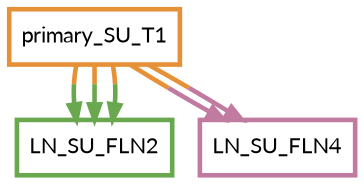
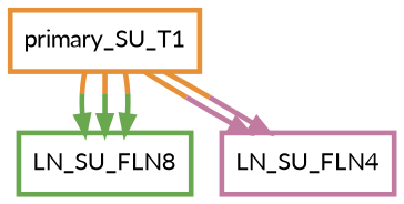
  digraph {
    node [fillcolor=white fontname=Lato penwidth=3.0 shape=box]
    edge [color="#e69138ff;0.5:#6aa84fff" penwidth=3]
-   LN_SU_FLN2 [color="#6aa84fff"]
+   LN_SU_FLN2 [color="#6aa84fff" label=LN_SU_FLN8]
    LN_SU_FLN4 [color="#c27ba0ff"]
    primary_SU_T1 [color="#e69138ff"]
    primary_SU_T1 -> LN_SU_FLN2
    primary_SU_T1 -> LN_SU_FLN2
    primary_SU_T1 -> LN_SU_FLN2
    primary_SU_T1 -> LN_SU_FLN4 [color="#e69138ff;0.5:#c27ba0ff"]
    primary_SU_T1 -> LN_SU_FLN4 [color="#e69138ff;0.5:#c27ba0ff"]
  }
